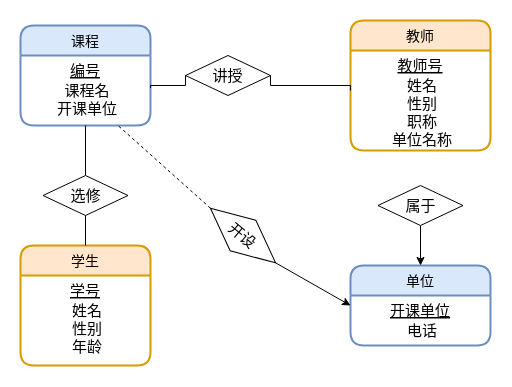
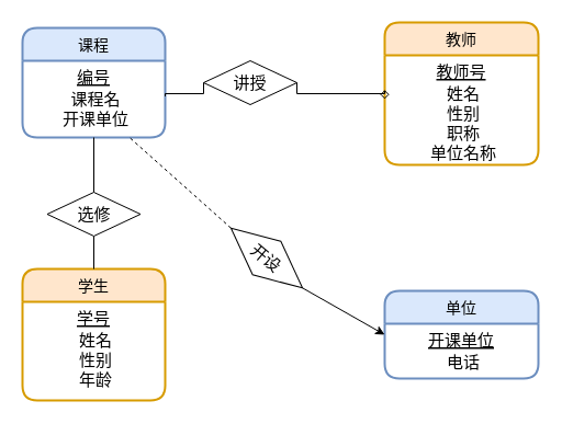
  <mxCell id="0" />
  <mxCell id="1" parent="0" />
  <mxCell id="2" value="学生" style="swimlane;childLayout=stackLayout;horizontal=1;startSize=30;horizontalStack=0;rounded=1;fontSize=14;fontStyle=0;strokeWidth=2;resizeParent=0;resizeLast=1;shadow=0;dashed=0;align=center;fillColor=#ffe6cc;strokeColor=#d79b00;" vertex="1" parent="1"><mxGeometry x="20" y="245" width="130" height="120" as="geometry" /></mxCell>
  <mxCell id="3" value="学号" style="text;strokeColor=none;fillColor=none;spacingLeft=4;spacingRight=4;overflow=hidden;rotatable=0;points=[[0,0.5],[1,0.5]];portConstraint=eastwest;fontSize=15;align=center;fontStyle=4;verticalAlign=top;" vertex="1" parent="2"><mxGeometry y="30" width="130" height="20" as="geometry" /></mxCell>
  <mxCell id="4" value="姓名&#10;性别&#10;年龄" style="align=center;strokeColor=none;fillColor=none;spacingLeft=4;fontSize=15;verticalAlign=top;resizable=0;rotatable=0;part=1;" vertex="1" parent="2"><mxGeometry y="50" width="130" height="70" as="geometry" /></mxCell>
  <mxCell id="5" value="课程" style="swimlane;childLayout=stackLayout;horizontal=1;startSize=30;horizontalStack=0;rounded=1;fontSize=14;fontStyle=0;strokeWidth=2;resizeParent=0;resizeLast=1;shadow=0;dashed=0;align=center;fillColor=#dae8fc;strokeColor=#6c8ebf;" vertex="1" parent="1"><mxGeometry x="20" y="25" width="130" height="100" as="geometry" /></mxCell>
  <mxCell id="6" value="编号" style="text;strokeColor=none;fillColor=none;spacingLeft=4;spacingRight=4;overflow=hidden;rotatable=0;points=[[0,0.5],[1,0.5]];portConstraint=eastwest;fontSize=15;align=center;fontStyle=4;verticalAlign=top;" vertex="1" parent="5"><mxGeometry y="30" width="130" height="20" as="geometry" /></mxCell>
  <mxCell id="7" value="课程名&#10;开课单位" style="align=center;strokeColor=none;fillColor=none;spacingLeft=4;fontSize=15;verticalAlign=top;resizable=0;rotatable=0;part=1;" vertex="1" parent="5"><mxGeometry y="50" width="130" height="50" as="geometry" /></mxCell>
  <mxCell id="8" value="教师" style="swimlane;childLayout=stackLayout;horizontal=1;startSize=30;horizontalStack=0;rounded=1;fontSize=14;fontStyle=0;strokeWidth=2;resizeParent=0;resizeLast=1;shadow=0;dashed=0;align=center;fillColor=#ffe6cc;strokeColor=#d79b00;" vertex="1" parent="1"><mxGeometry x="350" y="20" width="140" height="130" as="geometry" /></mxCell>
  <mxCell id="9" value="教师号" style="text;strokeColor=none;fillColor=none;spacingLeft=4;spacingRight=4;overflow=hidden;rotatable=0;points=[[0,0.5],[1,0.5]];portConstraint=eastwest;fontSize=15;align=center;fontStyle=4;verticalAlign=top;" vertex="1" parent="8"><mxGeometry y="30" width="140" height="20" as="geometry" /></mxCell>
  <mxCell id="10" value="姓名&#10;性别&#10;职称&#10;单位名称" style="align=center;strokeColor=none;fillColor=none;spacingLeft=4;fontSize=15;verticalAlign=top;resizable=0;rotatable=0;part=1;" vertex="1" parent="8"><mxGeometry y="50" width="140" height="80" as="geometry" /></mxCell>
  <mxCell id="11" value="单位" style="swimlane;childLayout=stackLayout;horizontal=1;startSize=30;horizontalStack=0;rounded=1;fontSize=14;fontStyle=0;strokeWidth=2;resizeParent=0;resizeLast=1;shadow=0;dashed=0;align=center;fillColor=#dae8fc;strokeColor=#6c8ebf;" vertex="1" parent="1"><mxGeometry x="350" y="265" width="140" height="80" as="geometry" /></mxCell>
  <mxCell id="12" value="开课单位" style="text;strokeColor=none;fillColor=none;spacingLeft=4;spacingRight=4;overflow=hidden;rotatable=0;points=[[0,0.5],[1,0.5]];portConstraint=eastwest;fontSize=15;align=center;fontStyle=4;verticalAlign=top;" vertex="1" parent="11"><mxGeometry y="30" width="140" height="20" as="geometry" /></mxCell>
  <mxCell id="13" value="电话" style="align=center;strokeColor=none;fillColor=none;spacingLeft=4;fontSize=15;verticalAlign=top;resizable=0;rotatable=0;part=1;" vertex="1" parent="11"><mxGeometry y="50" width="140" height="30" as="geometry" /></mxCell>
  <mxCell id="14" style="edgeStyle=orthogonalEdgeStyle;rounded=0;orthogonalLoop=1;jettySize=auto;html=1;entryX=0.5;entryY=0;entryDx=0;entryDy=0;fontSize=15;endArrow=none;endFill=0;" edge="1" parent="1" source="16" target="2"><mxGeometry relative="1" as="geometry" /></mxCell>
  <mxCell id="15" style="edgeStyle=orthogonalEdgeStyle;rounded=0;orthogonalLoop=1;jettySize=auto;html=1;entryX=0.5;entryY=1;entryDx=0;entryDy=0;fontSize=15;endArrow=none;endFill=0;" edge="1" parent="1" source="16" target="7"><mxGeometry relative="1" as="geometry" /></mxCell>
  <mxCell id="16" value="选修" style="shape=rhombus;perimeter=rhombusPerimeter;whiteSpace=wrap;html=1;align=center;fontSize=15;" vertex="1" parent="1"><mxGeometry x="42.5" y="175" width="85" height="40" as="geometry" /></mxCell>
- <mxCell id="17" style="edgeStyle=orthogonalEdgeStyle;rounded=0;orthogonalLoop=1;jettySize=auto;html=1;exitX=1;exitY=0.5;exitDx=0;exitDy=0;entryX=0;entryY=0.25;entryDx=0;entryDy=0;fontSize=15;endArrow=none;endFill=0;" edge="1" parent="1" source="19" target="10"><mxGeometry relative="1" as="geometry"><Array as="points"><mxPoint x="350" y="85" /></Array></mxGeometry></mxCell>
+ <mxCell id="17" style="edgeStyle=orthogonalEdgeStyle;rounded=0;orthogonalLoop=1;jettySize=auto;html=1;exitX=1;exitY=0.5;exitDx=0;exitDy=0;entryX=0;entryY=0.25;entryDx=0;entryDy=0;fontSize=15;endArrow=diamond;endFill=0;" edge="1" parent="1" source="19" target="10"><mxGeometry relative="1" as="geometry"><Array as="points"><mxPoint x="350" y="85" /></Array></mxGeometry></mxCell>
  <mxCell id="18" style="edgeStyle=orthogonalEdgeStyle;rounded=0;orthogonalLoop=1;jettySize=auto;html=1;exitX=0;exitY=0.5;exitDx=0;exitDy=0;entryX=1;entryY=0.25;entryDx=0;entryDy=0;fontSize=15;endArrow=none;endFill=0;" edge="1" parent="1" source="19" target="7"><mxGeometry relative="1" as="geometry"><Array as="points"><mxPoint x="150" y="85" /></Array></mxGeometry></mxCell>
  <mxCell id="19" value="讲授" style="shape=rhombus;perimeter=rhombusPerimeter;whiteSpace=wrap;html=1;align=center;fontSize=15;" vertex="1" parent="1"><mxGeometry x="185" y="55" width="85" height="40" as="geometry" /></mxCell>
- <mxCell id="20" style="edgeStyle=orthogonalEdgeStyle;rounded=0;orthogonalLoop=1;jettySize=auto;html=1;exitX=0.5;exitY=1;exitDx=0;exitDy=0;entryX=0.5;entryY=0;entryDx=0;entryDy=0;fontSize=15;endArrow=classic;endFill=1;" edge="1" parent="1" source="21" target="11"><mxGeometry relative="1" as="geometry" /></mxCell>
- <mxCell id="21" value="属于" style="shape=rhombus;perimeter=rhombusPerimeter;whiteSpace=wrap;html=1;align=center;fontSize=15;" vertex="1" parent="1"><mxGeometry x="377.5" y="185" width="85" height="40" as="geometry" /></mxCell>
  <mxCell id="22" style="rounded=0;orthogonalLoop=1;jettySize=auto;html=1;exitX=1;exitY=0.5;exitDx=0;exitDy=0;entryX=0;entryY=0.5;entryDx=0;entryDy=0;fontSize=15;endArrow=classic;endFill=1;" edge="1" parent="1" source="24" target="12"><mxGeometry relative="1" as="geometry" /></mxCell>
  <mxCell id="23" style="edgeStyle=none;rounded=0;orthogonalLoop=1;jettySize=auto;html=1;exitX=0;exitY=0.5;exitDx=0;exitDy=0;entryX=0.75;entryY=1;entryDx=0;entryDy=0;fontSize=15;endArrow=none;endFill=0;dashed=1;" edge="1" parent="1" source="24" target="7"><mxGeometry relative="1" as="geometry" /></mxCell>
  <mxCell id="24" value="开设" style="shape=rhombus;perimeter=rhombusPerimeter;whiteSpace=wrap;html=1;align=center;fontSize=15;rotation=40;" vertex="1" parent="1"><mxGeometry x="200" y="215" width="85" height="40" as="geometry" /></mxCell>
